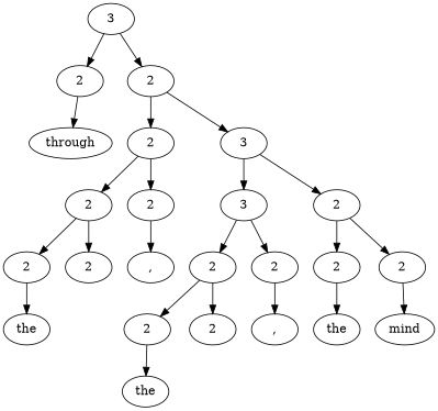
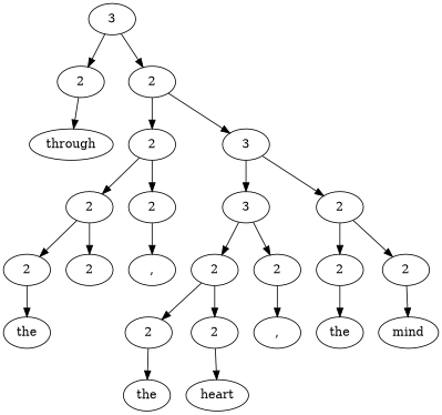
  digraph {
    n1 [label=3]
    n2 [label=2]
    n3 [label=2]
    n4 [label=through]
    n5 [label=2]
    n6 [label=3]
    n7 [label=2]
    n8 [label=2]
    n9 [label=3]
    n10 [label=2]
    n11 [label=2]
    n12 [label=2]
    n13 [label=","]
    n14 [label=2]
    n15 [label=2]
    n16 [label=2]
    n17 [label=2]
    n18 [label=the]
    n19 [label=2]
    n20 [label=2]
    n21 [label=","]
    n22 [label=the]
    n23 [label=mind]
    n24 [label=the]
+   n25 [label=heart]
    n1 -> n2
    n1 -> n3
    n2 -> n4
    n3 -> n5
    n3 -> n6
    n5 -> n7
    n5 -> n8
    n6 -> n9
    n6 -> n10
    n7 -> n11
    n7 -> n12
    n8 -> n13
    n9 -> n14
    n9 -> n15
    n10 -> n16
    n10 -> n17
    n11 -> n18
    n14 -> n19
    n14 -> n20
    n15 -> n21
    n16 -> n22
    n17 -> n23
    n19 -> n24
+   n20 -> n25
  }
